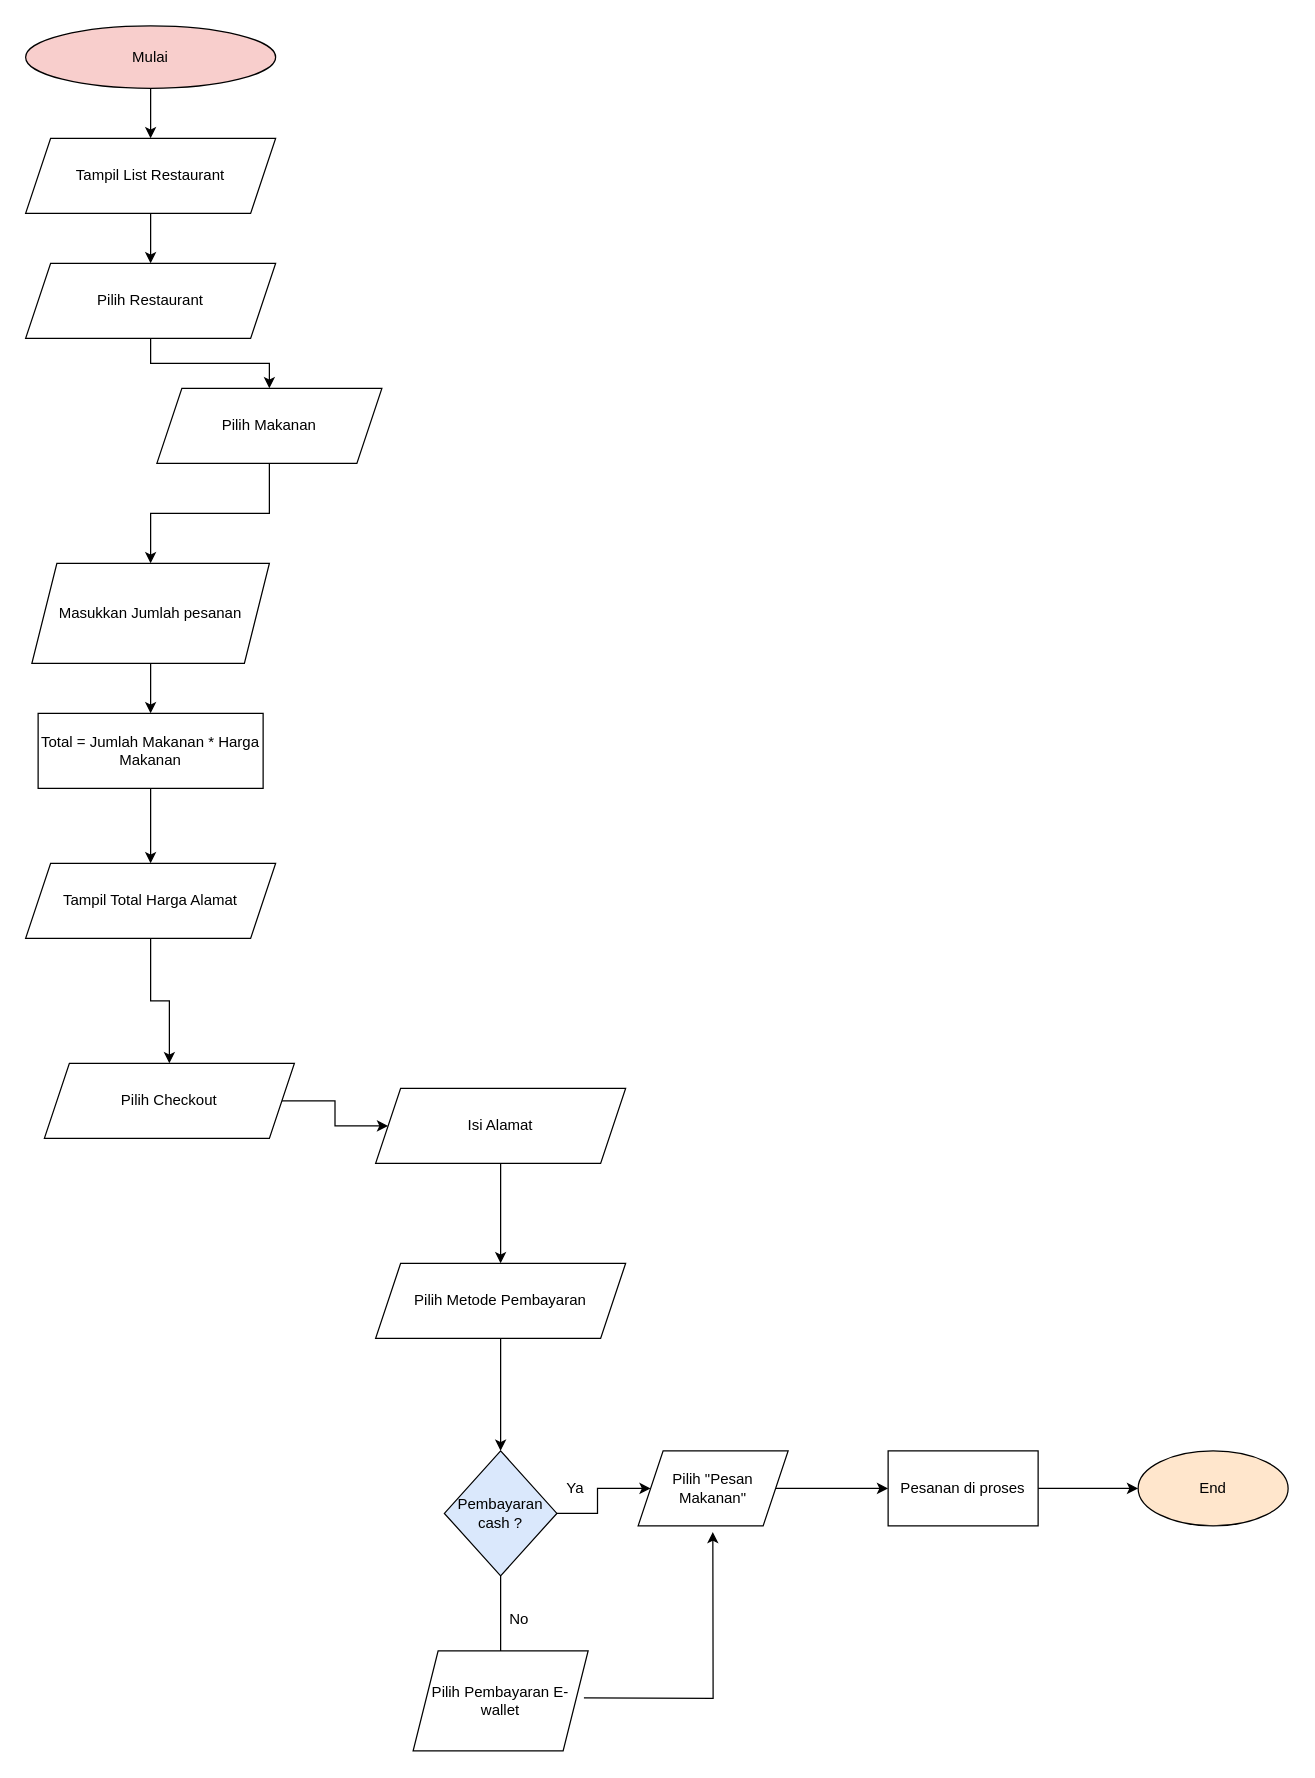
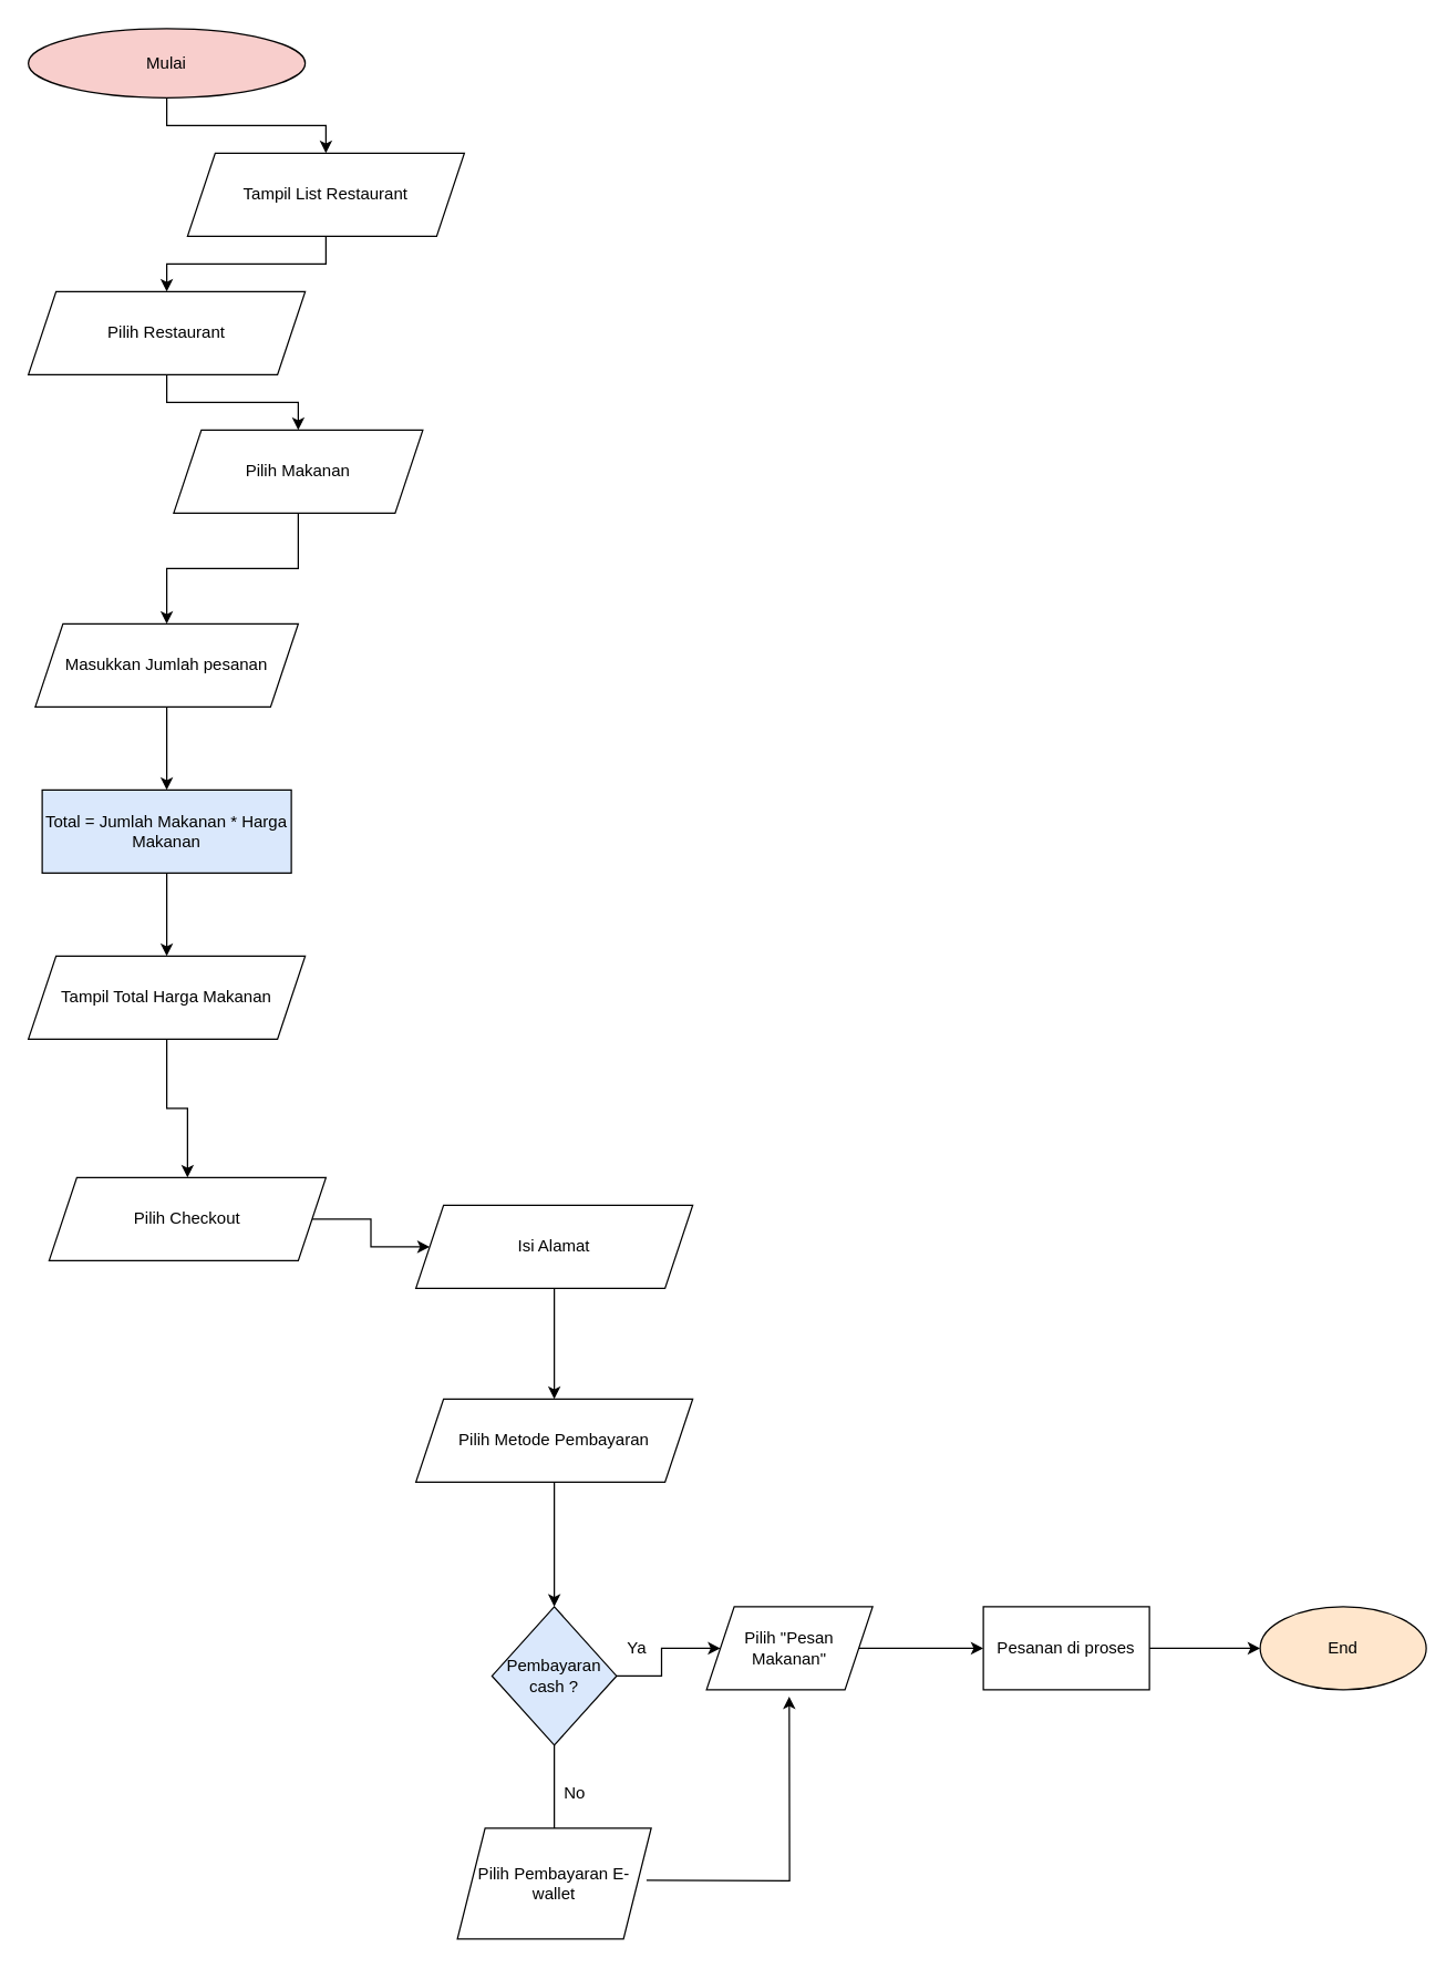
  <mxCell id="0" />
  <mxCell id="1" parent="0" />
  <mxCell id="2" value="" style="edgeStyle=orthogonalEdgeStyle;rounded=0;orthogonalLoop=1;jettySize=auto;html=1;" edge="1" parent="1" source="3" target="5"><mxGeometry relative="1" as="geometry" /></mxCell>
  <mxCell id="3" value="Mulai" style="ellipse;whiteSpace=wrap;html=1;fillColor=#f8cecc;" vertex="1" parent="1"><mxGeometry x="20" y="20" width="200" height="50" as="geometry" /></mxCell>
  <mxCell id="4" value="" style="edgeStyle=orthogonalEdgeStyle;rounded=0;orthogonalLoop=1;jettySize=auto;html=1;" edge="1" parent="1" source="5" target="7"><mxGeometry relative="1" as="geometry" /></mxCell>
- <mxCell id="5" value="Tampil List Restaurant" style="shape=parallelogram;perimeter=parallelogramPerimeter;whiteSpace=wrap;html=1;fixedSize=1;" vertex="1" parent="1"><mxGeometry x="20" y="110" width="200" height="60" as="geometry" /></mxCell>
+ <mxCell id="5" value="Tampil List Restaurant" style="shape=parallelogram;perimeter=parallelogramPerimeter;whiteSpace=wrap;html=1;fixedSize=1;" vertex="1" parent="1"><mxGeometry x="135" y="110" width="200" height="60" as="geometry" /></mxCell>
  <mxCell id="6" value="" style="edgeStyle=orthogonalEdgeStyle;rounded=0;orthogonalLoop=1;jettySize=auto;html=1;entryX=0.5;entryY=0;entryDx=0;entryDy=0;" edge="1" parent="1" source="7" target="9"><mxGeometry relative="1" as="geometry"><mxPoint x="120" y="320" as="targetPoint" /></mxGeometry></mxCell>
  <mxCell id="7" value="Pilih Restaurant" style="shape=parallelogram;perimeter=parallelogramPerimeter;whiteSpace=wrap;html=1;fixedSize=1;" vertex="1" parent="1"><mxGeometry x="20" y="210" width="200" height="60" as="geometry" /></mxCell>
  <mxCell id="8" value="" style="edgeStyle=orthogonalEdgeStyle;rounded=0;orthogonalLoop=1;jettySize=auto;html=1;" edge="1" parent="1" source="9" target="11"><mxGeometry relative="1" as="geometry" /></mxCell>
  <mxCell id="9" value="Pilih Makanan" style="shape=parallelogram;perimeter=parallelogramPerimeter;whiteSpace=wrap;html=1;fixedSize=1;" vertex="1" parent="1"><mxGeometry x="125" y="310" width="180" height="60" as="geometry" /></mxCell>
  <mxCell id="10" value="" style="edgeStyle=orthogonalEdgeStyle;rounded=0;orthogonalLoop=1;jettySize=auto;html=1;" edge="1" parent="1" source="11" target="13"><mxGeometry relative="1" as="geometry" /></mxCell>
- <mxCell id="11" value="Masukkan Jumlah pesanan" style="shape=parallelogram;perimeter=parallelogramPerimeter;whiteSpace=wrap;html=1;fixedSize=1;" vertex="1" parent="1"><mxGeometry x="25" y="450" width="190" height="80" as="geometry" /></mxCell>
+ <mxCell id="11" value="Masukkan Jumlah pesanan" style="shape=parallelogram;perimeter=parallelogramPerimeter;whiteSpace=wrap;html=1;fixedSize=1;" vertex="1" parent="1"><mxGeometry x="25" y="450" width="190" height="60" as="geometry" /></mxCell>
  <mxCell id="12" value="" style="edgeStyle=orthogonalEdgeStyle;rounded=0;orthogonalLoop=1;jettySize=auto;html=1;" edge="1" parent="1" source="13" target="15"><mxGeometry relative="1" as="geometry" /></mxCell>
- <mxCell id="13" value="Total = Jumlah Makanan * Harga Makanan" style="whiteSpace=wrap;html=1;" vertex="1" parent="1"><mxGeometry x="30" y="570" width="180" height="60" as="geometry" /></mxCell>
+ <mxCell id="13" value="Total = Jumlah Makanan * Harga Makanan" style="whiteSpace=wrap;html=1;fillColor=#dae8fc;" vertex="1" parent="1"><mxGeometry x="30" y="570" width="180" height="60" as="geometry" /></mxCell>
  <mxCell id="14" value="" style="edgeStyle=orthogonalEdgeStyle;rounded=0;orthogonalLoop=1;jettySize=auto;html=1;" edge="1" parent="1" source="15" target="17"><mxGeometry relative="1" as="geometry" /></mxCell>
- <mxCell id="15" value="Tampil Total Harga Alamat" style="shape=parallelogram;perimeter=parallelogramPerimeter;whiteSpace=wrap;html=1;fixedSize=1;" vertex="1" parent="1"><mxGeometry x="20" y="690" width="200" height="60" as="geometry" /></mxCell>
+ <mxCell id="15" value="Tampil Total Harga Makanan" style="shape=parallelogram;perimeter=parallelogramPerimeter;whiteSpace=wrap;html=1;fixedSize=1;" vertex="1" parent="1"><mxGeometry x="20" y="690" width="200" height="60" as="geometry" /></mxCell>
  <mxCell id="16" value="" style="edgeStyle=orthogonalEdgeStyle;rounded=0;orthogonalLoop=1;jettySize=auto;html=1;" edge="1" parent="1" source="17" target="19"><mxGeometry relative="1" as="geometry" /></mxCell>
  <mxCell id="17" value="Pilih Checkout" style="shape=parallelogram;perimeter=parallelogramPerimeter;whiteSpace=wrap;html=1;fixedSize=1;" vertex="1" parent="1"><mxGeometry x="35" y="850" width="200" height="60" as="geometry" /></mxCell>
  <mxCell id="18" value="" style="edgeStyle=orthogonalEdgeStyle;rounded=0;orthogonalLoop=1;jettySize=auto;html=1;" edge="1" parent="1" source="19" target="21"><mxGeometry relative="1" as="geometry" /></mxCell>
  <mxCell id="19" value="Isi Alamat" style="shape=parallelogram;perimeter=parallelogramPerimeter;whiteSpace=wrap;html=1;fixedSize=1;" vertex="1" parent="1"><mxGeometry x="300" y="870" width="200" height="60" as="geometry" /></mxCell>
  <mxCell id="20" value="" style="edgeStyle=orthogonalEdgeStyle;rounded=0;orthogonalLoop=1;jettySize=auto;html=1;" edge="1" parent="1" source="21" target="24"><mxGeometry relative="1" as="geometry" /></mxCell>
  <mxCell id="21" value="Pilih Metode Pembayaran" style="shape=parallelogram;perimeter=parallelogramPerimeter;whiteSpace=wrap;html=1;fixedSize=1;" vertex="1" parent="1"><mxGeometry x="300" y="1010" width="200" height="60" as="geometry" /></mxCell>
  <mxCell id="22" value="" style="edgeStyle=orthogonalEdgeStyle;rounded=0;orthogonalLoop=1;jettySize=auto;html=1;" edge="1" parent="1" source="24" target="26"><mxGeometry relative="1" as="geometry" /></mxCell>
  <mxCell id="23" value="" style="edgeStyle=orthogonalEdgeStyle;rounded=0;orthogonalLoop=1;jettySize=auto;html=1;endArrow=none;" edge="1" parent="1" source="24" target="28"><mxGeometry relative="1" as="geometry" /></mxCell>
  <mxCell id="24" value="Pembayaran cash ?" style="rhombus;whiteSpace=wrap;html=1;fillColor=#dae8fc;" vertex="1" parent="1"><mxGeometry x="355" y="1160" width="90" height="100" as="geometry" /></mxCell>
  <mxCell id="25" value="" style="edgeStyle=orthogonalEdgeStyle;rounded=0;orthogonalLoop=1;jettySize=auto;html=1;" edge="1" parent="1" source="26" target="32"><mxGeometry relative="1" as="geometry" /></mxCell>
  <mxCell id="26" value="Pilih &quot;Pesan Makanan&quot;" style="shape=parallelogram;perimeter=parallelogramPerimeter;whiteSpace=wrap;html=1;fixedSize=1;" vertex="1" parent="1"><mxGeometry x="510" y="1160" width="120" height="60" as="geometry" /></mxCell>
  <mxCell id="27" value="Ya" style="text;html=1;strokeColor=none;fillColor=none;align=center;verticalAlign=middle;whiteSpace=wrap;rounded=0;" vertex="1" parent="1"><mxGeometry x="430" y="1175" width="60" height="30" as="geometry" /></mxCell>
  <mxCell id="28" value="Pilih Pembayaran E-wallet" style="shape=parallelogram;perimeter=parallelogramPerimeter;whiteSpace=wrap;html=1;fixedSize=1;" vertex="1" parent="1"><mxGeometry x="330" y="1320" width="140" height="80" as="geometry" /></mxCell>
  <mxCell id="29" value="No" style="text;html=1;strokeColor=none;fillColor=none;align=center;verticalAlign=middle;whiteSpace=wrap;rounded=0;" vertex="1" parent="1"><mxGeometry x="385" y="1280" width="60" height="30" as="geometry" /></mxCell>
  <mxCell id="30" value="" style="endArrow=classic;html=1;rounded=0;entryX=0.498;entryY=1.082;entryDx=0;entryDy=0;entryPerimeter=0;exitX=0.976;exitY=0.471;exitDx=0;exitDy=0;exitPerimeter=0;" edge="1" parent="1" source="28" target="26"><mxGeometry width="50" height="50" relative="1" as="geometry"><mxPoint x="370" y="1390" as="sourcePoint" /><mxPoint x="420" y="1340" as="targetPoint" /><Array as="points"><mxPoint x="570" y="1358" /></Array></mxGeometry></mxCell>
  <mxCell id="31" value="" style="edgeStyle=orthogonalEdgeStyle;rounded=0;orthogonalLoop=1;jettySize=auto;html=1;" edge="1" parent="1" source="32" target="33"><mxGeometry relative="1" as="geometry" /></mxCell>
  <mxCell id="32" value="Pesanan di proses" style="whiteSpace=wrap;html=1;" vertex="1" parent="1"><mxGeometry x="710" y="1160" width="120" height="60" as="geometry" /></mxCell>
  <mxCell id="33" value="End" style="ellipse;whiteSpace=wrap;html=1;fillColor=#ffe6cc;" vertex="1" parent="1"><mxGeometry x="910" y="1160" width="120" height="60" as="geometry" /></mxCell>
